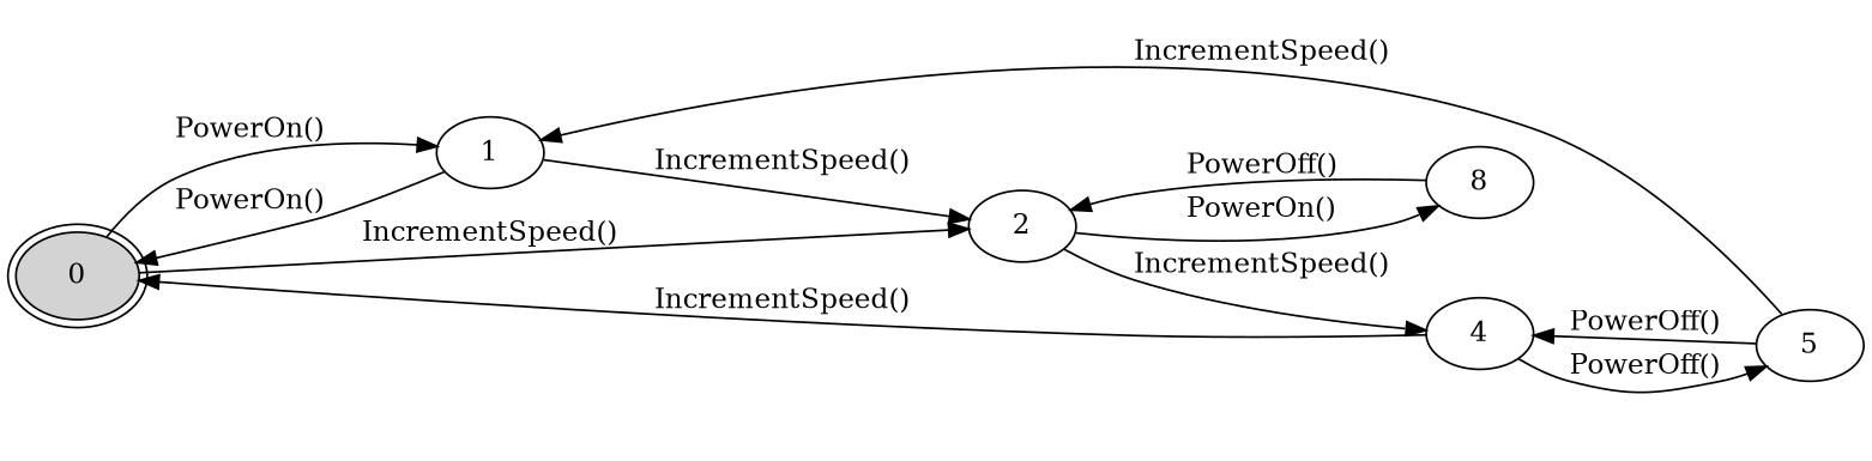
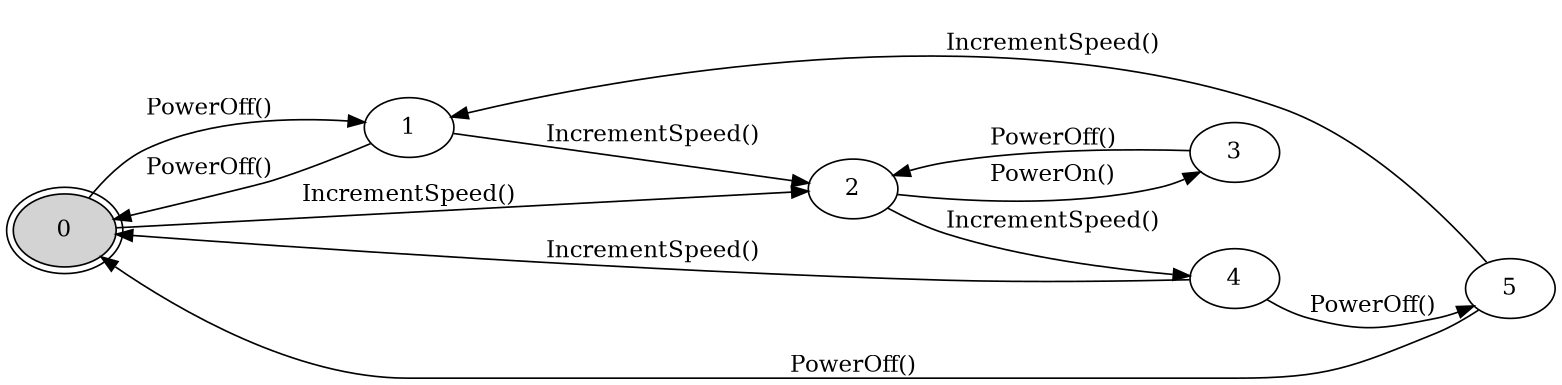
  digraph {
    rankdir=LR
    node [fillcolor=white peripheries=1 shape=ellipse style=filled]
    0 [fillcolor=lightgray peripheries=2]
    1
    2
-   3 [label=8]
+   3
    4
    5
-   0 -> 1 [label="PowerOn()"]
+   0 -> 1 [label="PowerOff()"]
    0 -> 2 [label="IncrementSpeed()"]
-   1 -> 0 [label="PowerOn()"]
+   1 -> 0 [label="PowerOff()"]
    1 -> 2 [label="IncrementSpeed()"]
    2 -> 3 [label="PowerOn()"]
    2 -> 4 [label="IncrementSpeed()"]
    3 -> 2 [label="PowerOff()"]
    4 -> 0 [label="IncrementSpeed()"]
    4 -> 5 [label="PowerOff()"]
    5 -> 1 [label="IncrementSpeed()"]
-   5 -> 4 [label="PowerOff()"]
+   5 -> 0 [label="PowerOff()"]
  }
